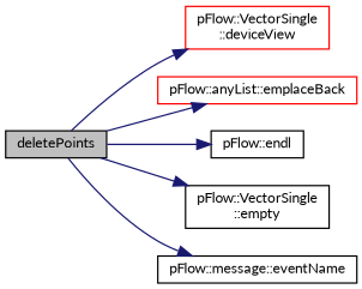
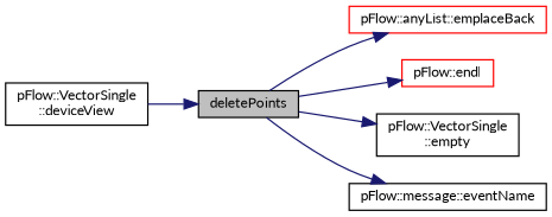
  digraph {
    fontname=Lato
    rankdir=LR
    node [color=black fillcolor=white fontname=Lato fontsize=10 shape=record style=filled]
    edge [color=midnightblue fontname=Lato fontsize=10 labelfontname=Helvetica labelfontsize=10 style=solid]
    n1 [fillcolor=grey75 fontcolor=black height=0.2 label=deletePoints width=0.4]
-   n2 [color=red height=0.2 label="pFlow::VectorSingle\l::deviceView" width=0.4]
+   n2 [height=0.2 label="pFlow::VectorSingle\l::deviceView" width=0.4]
    n3 [color=red height=0.2 label="pFlow::anyList::emplaceBack" width=0.4]
-   n4 [height=0.2 label="pFlow::endl" width=0.4]
+   n4 [color=red height=0.2 label="pFlow::endl" width=0.4]
    n5 [height=0.2 label="pFlow::VectorSingle\l::empty" width=0.4]
    n6 [height=0.2 label="pFlow::message::eventName" width=0.4]
-   n1 -> n2
+   n2 -> n1
    n1 -> n3
    n1 -> n4
    n1 -> n5
    n1 -> n6
  }
